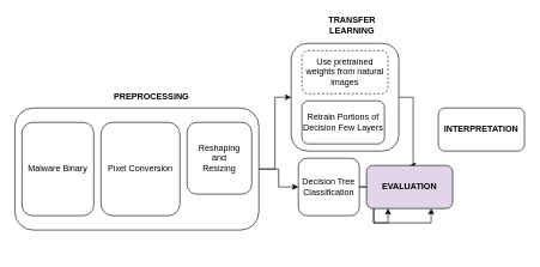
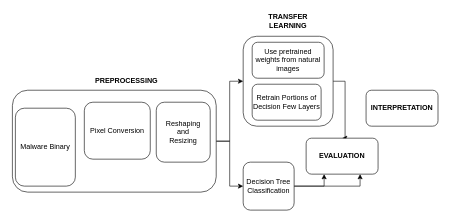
  <mxCell id="0" />
  <mxCell id="1" style="" parent="0" />
  <mxCell id="2" style="edgeStyle=orthogonalEdgeStyle;rounded=0;orthogonalLoop=1;jettySize=auto;html=1;exitX=1;exitY=0.5;exitDx=0;exitDy=0;" edge="1" parent="1" source="4" target="10"><mxGeometry relative="1" as="geometry" /></mxCell>
  <mxCell id="3" style="edgeStyle=orthogonalEdgeStyle;rounded=0;orthogonalLoop=1;jettySize=auto;html=1;exitX=1;exitY=0.5;exitDx=0;exitDy=0;entryX=0;entryY=0.5;entryDx=0;entryDy=0;" edge="1" parent="1" source="4" target="16"><mxGeometry relative="1" as="geometry" /></mxCell>
  <mxCell id="4" value="" style="rounded=1;whiteSpace=wrap;html=1;" vertex="1" parent="1"><mxGeometry x="20" y="150" width="340" height="170" as="geometry" /></mxCell>
  <mxCell id="5" value="&lt;b&gt;PREPROCESSING&lt;/b&gt;" style="text;html=1;align=center;verticalAlign=middle;resizable=0;points=[];autosize=1;strokeColor=none;fillColor=none;" vertex="1" parent="1"><mxGeometry x="145" y="120" width="130" height="30" as="geometry" /></mxCell>
- <mxCell id="6" value="Malware Binary" style="rounded=1;whiteSpace=wrap;html=1;" vertex="1" parent="1"><mxGeometry x="30" y="170" width="100" height="130" as="geometry" /></mxCell>
- <mxCell id="7" value="Pixel Conversion" style="rounded=1;whiteSpace=wrap;html=1;" vertex="1" parent="1"><mxGeometry x="140" y="170" width="110" height="130" as="geometry" /></mxCell>
+ <mxCell id="6" value="Malware Binary" style="rounded=1;whiteSpace=wrap;html=1;" vertex="1" parent="1"><mxGeometry x="25" y="180" width="100" height="130" as="geometry" /></mxCell>
+ <mxCell id="7" value="Pixel Conversion" style="rounded=1;whiteSpace=wrap;html=1;" vertex="1" parent="1"><mxGeometry x="140" y="170" width="110" height="95" as="geometry" /></mxCell>
  <mxCell id="8" value="Reshaping&lt;br&gt;and&lt;br&gt;Resizing" style="rounded=1;whiteSpace=wrap;html=1;" vertex="1" parent="1"><mxGeometry x="260" y="170" width="90" height="100" as="geometry" /></mxCell>
  <mxCell id="9" style="edgeStyle=orthogonalEdgeStyle;rounded=0;orthogonalLoop=1;jettySize=auto;html=1;exitX=1;exitY=0.5;exitDx=0;exitDy=0;entryX=0.5;entryY=0;entryDx=0;entryDy=0;" edge="1" parent="1" source="10" target="17"><mxGeometry relative="1" as="geometry" /></mxCell>
  <mxCell id="10" value="" style="rounded=1;whiteSpace=wrap;html=1;" vertex="1" parent="1"><mxGeometry x="405" y="60" width="150" height="150" as="geometry" /></mxCell>
- <mxCell id="11" value="&lt;b&gt;TRANSFER&lt;br&gt;LEARNING&lt;/b&gt;" style="text;html=1;strokeColor=none;fillColor=none;align=center;verticalAlign=middle;whiteSpace=wrap;rounded=0;" vertex="1" parent="1"><mxGeometry x="460" y="20" width="60" height="30" as="geometry" /></mxCell>
- <mxCell id="12" value="Use pretrained weights from natural images" style="rounded=1;whiteSpace=wrap;html=1;dashed=1;" vertex="1" parent="1"><mxGeometry x="420" y="70" width="120" height="60" as="geometry" /></mxCell>
+ <mxCell id="11" value="&lt;b&gt;TRANSFER&lt;br&gt;LEARNING&lt;/b&gt;" style="text;html=1;strokeColor=none;fillColor=none;align=center;verticalAlign=middle;whiteSpace=wrap;rounded=0;" vertex="1" parent="1"><mxGeometry x="450" y="20" width="60" height="30" as="geometry" /></mxCell>
+ <mxCell id="12" value="Use pretrained weights from natural images" style="rounded=1;whiteSpace=wrap;html=1;" vertex="1" parent="1"><mxGeometry x="420" y="70" width="120" height="60" as="geometry" /></mxCell>
  <mxCell id="13" value="Retrain Portions of Decision Few Layers" style="rounded=1;whiteSpace=wrap;html=1;" vertex="1" parent="1"><mxGeometry x="420" y="140" width="115" height="60" as="geometry" /></mxCell>
  <mxCell id="14" style="edgeStyle=orthogonalEdgeStyle;rounded=0;orthogonalLoop=1;jettySize=auto;html=1;exitX=1;exitY=0.5;exitDx=0;exitDy=0;entryX=0.25;entryY=1;entryDx=0;entryDy=0;" edge="1" parent="1" source="16" target="17"><mxGeometry relative="1" as="geometry" /></mxCell>
  <mxCell id="15" style="edgeStyle=orthogonalEdgeStyle;rounded=0;orthogonalLoop=1;jettySize=auto;html=1;exitX=1;exitY=0.5;exitDx=0;exitDy=0;entryX=0.75;entryY=1;entryDx=0;entryDy=0;" edge="1" parent="1" source="16" target="17"><mxGeometry relative="1" as="geometry" /></mxCell>
- <mxCell id="16" value="Decision Tree Classification" style="rounded=1;whiteSpace=wrap;html=1;" vertex="1" parent="1"><mxGeometry x="415" y="220" width="85" height="80" as="geometry" /></mxCell>
- <mxCell id="17" value="&lt;b&gt;EVALUATION&lt;/b&gt;" style="rounded=1;whiteSpace=wrap;html=1;fillColor=#e1d5e7;" vertex="1" parent="1"><mxGeometry x="510" y="230" width="120" height="60" as="geometry" /></mxCell>
+ <mxCell id="16" value="Decision Tree Classification" style="rounded=1;whiteSpace=wrap;html=1;" vertex="1" parent="1"><mxGeometry x="405" y="270" width="85" height="80" as="geometry" /></mxCell>
+ <mxCell id="17" value="&lt;b&gt;EVALUATION&lt;/b&gt;" style="rounded=1;whiteSpace=wrap;html=1;" vertex="1" parent="1"><mxGeometry x="510" y="230" width="120" height="60" as="geometry" /></mxCell>
  <mxCell id="18" value="&lt;b&gt;INTERPRETATION&lt;/b&gt;" style="rounded=1;whiteSpace=wrap;html=1;" vertex="1" parent="1"><mxGeometry x="610" y="150" width="120" height="60" as="geometry" /></mxCell>
